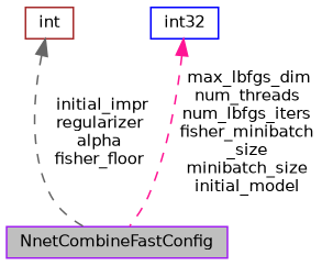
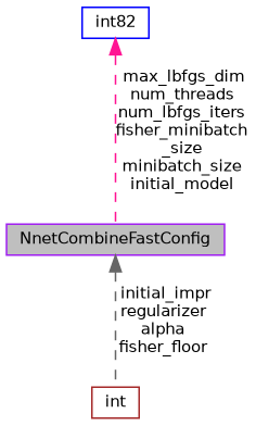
  digraph {
    node [fillcolor=white fontname=Helvetica fontsize=10 shape=record style=filled]
    edge [dir=back fontname=Helvetica fontsize=10 labelfontname=Helvetica labelfontsize=10 style=dashed]
    n1 [color=purple fillcolor=grey75 fontcolor=black height=0.2 label=NnetCombineFastConfig width=0.4]
    n2 [color=brown height=0.2 label=int width=0.4]
-   n3 [color=blue height=0.2 label=int32 width=0.4]
-   n2 -> n1 [color=gray40 label=" initial_impr\nregularizer\nalpha\nfisher_floor"]
+   n3 [color=blue height=0.2 label=int82 width=0.4]
+   n1 -> n2 [color=gray40 label=" initial_impr\nregularizer\nalpha\nfisher_floor"]
    n3 -> n1 [color=deeppink label=" max_lbfgs_dim\nnum_threads\nnum_lbfgs_iters\nfisher_minibatch\l_size\nminibatch_size\ninitial_model"]
  }
